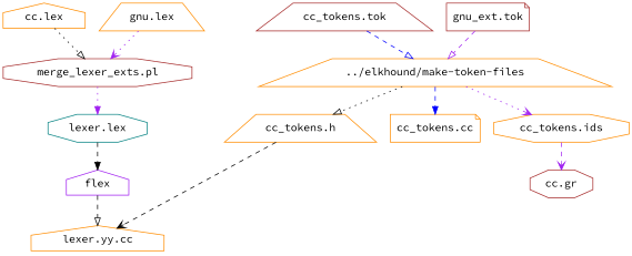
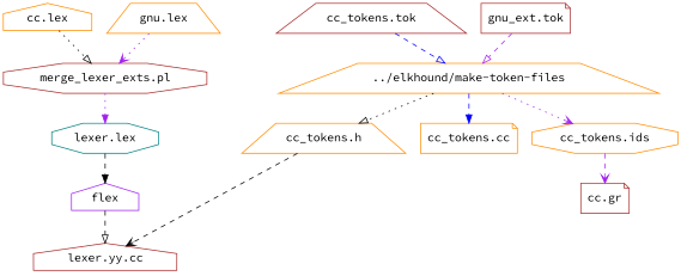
  digraph {
    fontname="Source Code Pro"
    node [color=darkorange fontname="Source Code Pro" shape=octagon]
    edge [arrowhead=onormal color=black fontname="Source Code Pro" style=dashed]
    "cc.lex" [shape=house]
    "merge_lexer_exts.pl" [color=brown]
    "lexer.lex" [color=teal]
    flex [color=purple shape=house]
    "gnu.lex" [shape=trapezium]
-   "lexer.yy.cc" [shape=house]
+   "lexer.yy.cc" [color=brown shape=house]
    "../elkhound/make-token-files" [shape=trapezium]
    "cc_tokens.h" [shape=trapezium]
    "cc_tokens.cc" [shape=note]
    "cc_tokens.ids"
    "cc_tokens.tok" [color=brown shape=trapezium]
-   "cc.gr" [color=brown]
+   "cc.gr" [color=brown shape=note]
    "gnu_ext.tok" [color=brown shape=note]
    "cc.lex" -> "merge_lexer_exts.pl" [style=dotted]
    "merge_lexer_exts.pl" -> "lexer.lex" [arrowhead=normal color=purple style=dotted]
    "lexer.lex" -> flex [arrowhead=normal]
    flex -> "lexer.yy.cc"
    "gnu.lex" -> "merge_lexer_exts.pl" [arrowhead=vee color=purple style=dotted]
    "../elkhound/make-token-files" -> "cc_tokens.h" [style=dotted]
    "../elkhound/make-token-files" -> "cc_tokens.cc" [arrowhead=normal color=blue]
    "../elkhound/make-token-files" -> "cc_tokens.ids" [arrowhead=vee color=purple style=dotted]
    "cc_tokens.h" -> "lexer.yy.cc" [arrowhead=vee constraint=false]
    "cc_tokens.ids" -> "cc.gr" [arrowhead=vee color=purple]
    "cc_tokens.tok" -> "../elkhound/make-token-files" [color=blue]
    "gnu_ext.tok" -> "../elkhound/make-token-files" [color=purple]
  }
